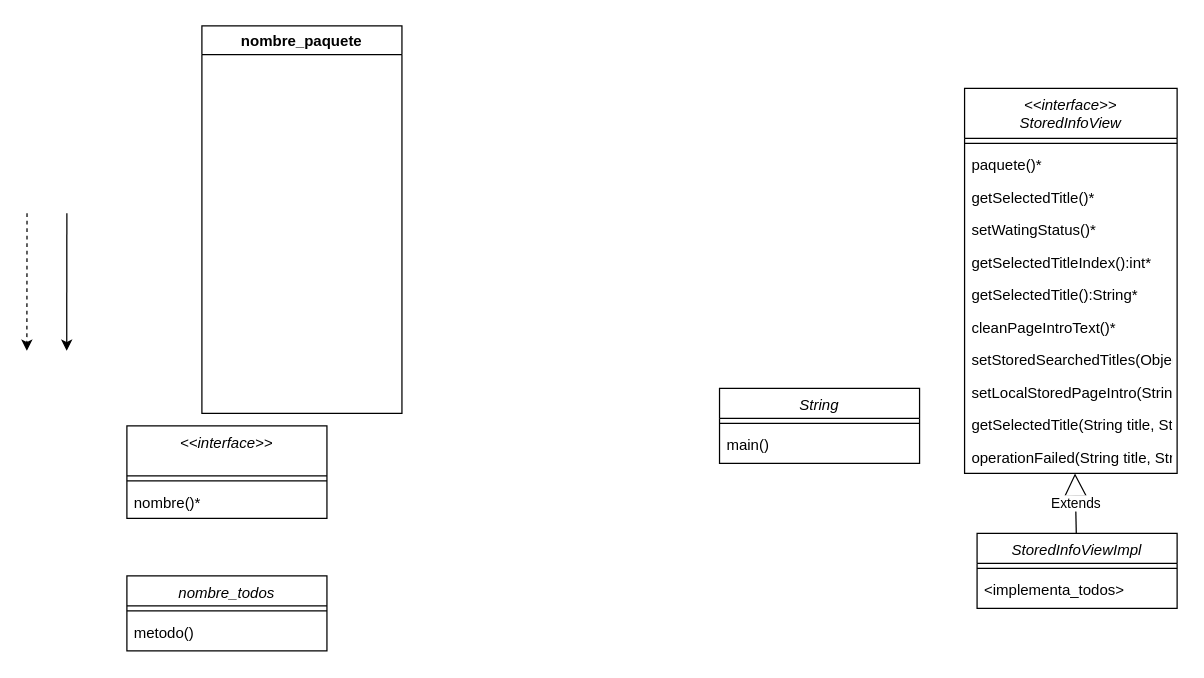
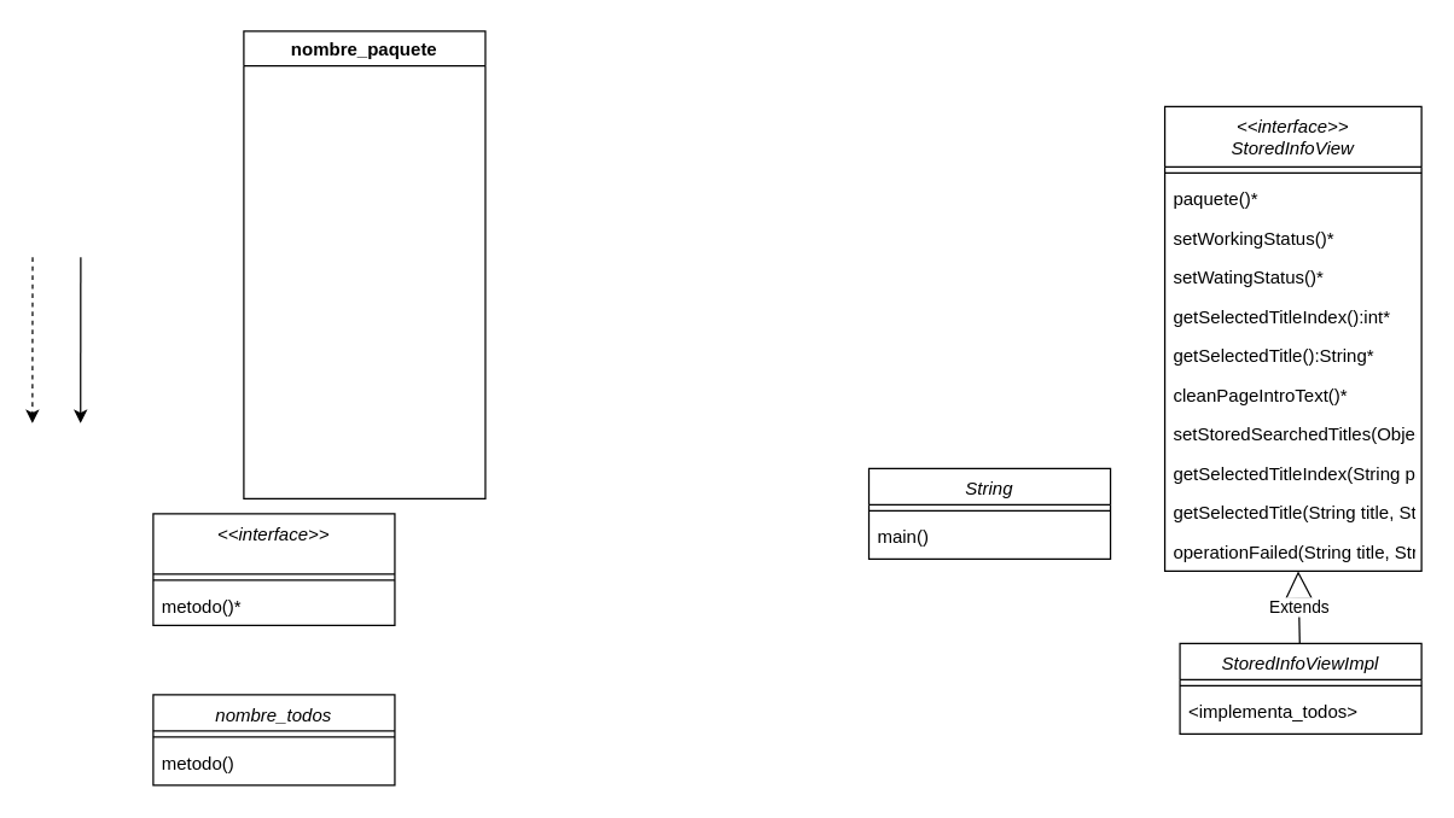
  <mxCell id="0" />
  <mxCell id="1" parent="0" />
  <mxCell id="2" value="nombre_paquete" style="swimlane;fillColor=none;" parent="1" vertex="1"><mxGeometry x="160.99" y="20" width="160" height="310" as="geometry" /></mxCell>
  <mxCell id="3" value="" style="endArrow=classic;html=1;" parent="1" edge="1"><mxGeometry width="50" height="50" relative="1" as="geometry"><mxPoint x="52.99" y="170" as="sourcePoint" /><mxPoint x="52.865" y="280" as="targetPoint" /></mxGeometry></mxCell>
  <mxCell id="4" value="Extends" style="endArrow=block;endSize=16;endFill=0;html=1;" parent="1" edge="1" target="18" source="15"><mxGeometry width="160" relative="1" as="geometry"><mxPoint x="320.99" y="156" as="sourcePoint" /><mxPoint x="320.99" y="266" as="targetPoint" /></mxGeometry></mxCell>
  <mxCell id="5" value="" style="endArrow=classic;html=1;dashed=1;" parent="1" edge="1"><mxGeometry width="50" height="50" relative="1" as="geometry"><mxPoint x="21.12" y="170" as="sourcePoint" /><mxPoint x="20.995" y="280" as="targetPoint" /></mxGeometry></mxCell>
  <mxCell id="6" value="nombre_todos" style="swimlane;fontStyle=2;align=center;verticalAlign=top;childLayout=stackLayout;horizontal=1;startSize=24;horizontalStack=0;resizeParent=1;resizeLast=0;collapsible=1;marginBottom=0;rounded=0;shadow=0;strokeWidth=1;" parent="1" vertex="1"><mxGeometry x="101" y="460" width="160" height="60" as="geometry"><mxRectangle x="120" y="200" width="160" height="26" as="alternateBounds" /></mxGeometry></mxCell>
  <mxCell id="7" value="" style="line;html=1;strokeWidth=1;align=left;verticalAlign=middle;spacingTop=-1;spacingLeft=3;spacingRight=3;rotatable=0;labelPosition=right;points=[];portConstraint=eastwest;" parent="6" vertex="1"><mxGeometry y="24" width="160" height="8" as="geometry" /></mxCell>
  <mxCell id="8" value="metodo()" style="text;align=left;verticalAlign=top;spacingLeft=4;spacingRight=4;overflow=hidden;rotatable=0;points=[[0,0.5],[1,0.5]];portConstraint=eastwest;" parent="6" vertex="1"><mxGeometry y="32" width="160" height="26" as="geometry" /></mxCell>
  <mxCell id="9" value="&lt;&lt;interface&gt;&gt;&#10;" style="swimlane;fontStyle=2;align=center;verticalAlign=top;childLayout=stackLayout;horizontal=1;startSize=40;horizontalStack=0;resizeParent=1;resizeLast=0;collapsible=1;marginBottom=0;rounded=0;shadow=0;strokeWidth=1;" parent="1" vertex="1"><mxGeometry x="101" y="340" width="160" height="74" as="geometry"><mxRectangle x="120" y="200" width="160" height="26" as="alternateBounds" /></mxGeometry></mxCell>
  <mxCell id="10" value="" style="line;html=1;strokeWidth=1;align=left;verticalAlign=middle;spacingTop=-1;spacingLeft=3;spacingRight=3;rotatable=0;labelPosition=right;points=[];portConstraint=eastwest;" parent="9" vertex="1"><mxGeometry y="40" width="160" height="8" as="geometry" /></mxCell>
- <mxCell id="11" value="nombre()*" style="text;align=left;verticalAlign=top;spacingLeft=4;spacingRight=4;overflow=hidden;rotatable=0;points=[[0,0.5],[1,0.5]];portConstraint=eastwest;" parent="9" vertex="1"><mxGeometry y="48" width="160" height="26" as="geometry" /></mxCell>
+ <mxCell id="11" value="metodo()*" style="text;align=left;verticalAlign=top;spacingLeft=4;spacingRight=4;overflow=hidden;rotatable=0;points=[[0,0.5],[1,0.5]];portConstraint=eastwest;" parent="9" vertex="1"><mxGeometry y="48" width="160" height="26" as="geometry" /></mxCell>
  <mxCell id="12" value="String" style="swimlane;fontStyle=2;align=center;verticalAlign=top;childLayout=stackLayout;horizontal=1;startSize=24;horizontalStack=0;resizeParent=1;resizeLast=0;collapsible=1;marginBottom=0;rounded=0;shadow=0;strokeWidth=1;" vertex="1" parent="1"><mxGeometry x="575" y="310" width="160" height="60" as="geometry"><mxRectangle x="120" y="200" width="160" height="26" as="alternateBounds" /></mxGeometry></mxCell>
  <mxCell id="13" value="" style="line;html=1;strokeWidth=1;align=left;verticalAlign=middle;spacingTop=-1;spacingLeft=3;spacingRight=3;rotatable=0;labelPosition=right;points=[];portConstraint=eastwest;" vertex="1" parent="12"><mxGeometry y="24" width="160" height="8" as="geometry" /></mxCell>
  <mxCell id="14" value="main()" style="text;align=left;verticalAlign=top;spacingLeft=4;spacingRight=4;overflow=hidden;rotatable=0;points=[[0,0.5],[1,0.5]];portConstraint=eastwest;" vertex="1" parent="12"><mxGeometry y="32" width="160" height="26" as="geometry" /></mxCell>
  <mxCell id="15" value="StoredInfoViewImpl" style="swimlane;fontStyle=2;align=center;verticalAlign=top;childLayout=stackLayout;horizontal=1;startSize=24;horizontalStack=0;resizeParent=1;resizeLast=0;collapsible=1;marginBottom=0;rounded=0;shadow=0;strokeWidth=1;" vertex="1" parent="1"><mxGeometry x="781" y="426" width="160" height="60" as="geometry"><mxRectangle x="120" y="200" width="160" height="26" as="alternateBounds" /></mxGeometry></mxCell>
  <mxCell id="16" value="" style="line;html=1;strokeWidth=1;align=left;verticalAlign=middle;spacingTop=-1;spacingLeft=3;spacingRight=3;rotatable=0;labelPosition=right;points=[];portConstraint=eastwest;" vertex="1" parent="15"><mxGeometry y="24" width="160" height="8" as="geometry" /></mxCell>
  <mxCell id="17" value="&lt;implementa_todos&gt;" style="text;align=left;verticalAlign=top;spacingLeft=4;spacingRight=4;overflow=hidden;rotatable=0;points=[[0,0.5],[1,0.5]];portConstraint=eastwest;" vertex="1" parent="15"><mxGeometry y="32" width="160" height="26" as="geometry" /></mxCell>
  <mxCell id="18" value="&lt;&lt;interface&gt;&gt;&#10;StoredInfoView" style="swimlane;fontStyle=2;align=center;verticalAlign=top;childLayout=stackLayout;horizontal=1;startSize=40;horizontalStack=0;resizeParent=1;resizeLast=0;collapsible=1;marginBottom=0;rounded=0;shadow=0;strokeWidth=1;" vertex="1" parent="1"><mxGeometry x="771" y="70" width="170" height="308" as="geometry"><mxRectangle x="120" y="200" width="160" height="26" as="alternateBounds" /></mxGeometry></mxCell>
  <mxCell id="19" value="" style="line;html=1;strokeWidth=1;align=left;verticalAlign=middle;spacingTop=-1;spacingLeft=3;spacingRight=3;rotatable=0;labelPosition=right;points=[];portConstraint=eastwest;" vertex="1" parent="18"><mxGeometry y="40" width="170" height="8" as="geometry" /></mxCell>
  <mxCell id="20" value="paquete()*" style="text;align=left;verticalAlign=top;spacingLeft=4;spacingRight=4;overflow=hidden;rotatable=0;points=[[0,0.5],[1,0.5]];portConstraint=eastwest;" vertex="1" parent="18"><mxGeometry y="48" width="170" height="26" as="geometry" /></mxCell>
- <mxCell id="21" value="getSelectedTitle()*" style="text;align=left;verticalAlign=top;spacingLeft=4;spacingRight=4;overflow=hidden;rotatable=0;points=[[0,0.5],[1,0.5]];portConstraint=eastwest;" vertex="1" parent="18"><mxGeometry y="74" width="170" height="26" as="geometry" /></mxCell>
+ <mxCell id="21" value="setWorkingStatus()*" style="text;align=left;verticalAlign=top;spacingLeft=4;spacingRight=4;overflow=hidden;rotatable=0;points=[[0,0.5],[1,0.5]];portConstraint=eastwest;" vertex="1" parent="18"><mxGeometry y="74" width="170" height="26" as="geometry" /></mxCell>
  <mxCell id="22" value="setWatingStatus()*" style="text;align=left;verticalAlign=top;spacingLeft=4;spacingRight=4;overflow=hidden;rotatable=0;points=[[0,0.5],[1,0.5]];portConstraint=eastwest;" vertex="1" parent="18"><mxGeometry y="100" width="170" height="26" as="geometry" /></mxCell>
  <mxCell id="23" value="getSelectedTitleIndex():int*" style="text;align=left;verticalAlign=top;spacingLeft=4;spacingRight=4;overflow=hidden;rotatable=0;points=[[0,0.5],[1,0.5]];portConstraint=eastwest;" vertex="1" parent="18"><mxGeometry y="126" width="170" height="26" as="geometry" /></mxCell>
  <mxCell id="24" value="getSelectedTitle():String*" style="text;align=left;verticalAlign=top;spacingLeft=4;spacingRight=4;overflow=hidden;rotatable=0;points=[[0,0.5],[1,0.5]];portConstraint=eastwest;" vertex="1" parent="18"><mxGeometry y="152" width="170" height="26" as="geometry" /></mxCell>
  <mxCell id="25" value="cleanPageIntroText()*" style="text;align=left;verticalAlign=top;spacingLeft=4;spacingRight=4;overflow=hidden;rotatable=0;points=[[0,0.5],[1,0.5]];portConstraint=eastwest;" vertex="1" parent="18"><mxGeometry y="178" width="170" height="26" as="geometry" /></mxCell>
  <mxCell id="26" value="setStoredSearchedTitles(Object[] storedTitles)*" style="text;align=left;verticalAlign=top;spacingLeft=4;spacingRight=4;overflow=hidden;rotatable=0;points=[[0,0.5],[1,0.5]];portConstraint=eastwest;" vertex="1" parent="18"><mxGeometry y="204" width="170" height="26" as="geometry" /></mxCell>
- <mxCell id="27" value="setLocalStoredPageIntro(String pageIntro)*" style="text;align=left;verticalAlign=top;spacingLeft=4;spacingRight=4;overflow=hidden;rotatable=0;points=[[0,0.5],[1,0.5]];portConstraint=eastwest;" vertex="1" parent="18"><mxGeometry y="230" width="170" height="26" as="geometry" /></mxCell>
+ <mxCell id="27" value="getSelectedTitleIndex(String pageIntro)*" style="text;align=left;verticalAlign=top;spacingLeft=4;spacingRight=4;overflow=hidden;rotatable=0;points=[[0,0.5],[1,0.5]];portConstraint=eastwest;" vertex="1" parent="18"><mxGeometry y="230" width="170" height="26" as="geometry" /></mxCell>
  <mxCell id="28" value="getSelectedTitle(String title, String message)*" style="text;align=left;verticalAlign=top;spacingLeft=4;spacingRight=4;overflow=hidden;rotatable=0;points=[[0,0.5],[1,0.5]];portConstraint=eastwest;" vertex="1" parent="18"><mxGeometry y="256" width="170" height="26" as="geometry" /></mxCell>
  <mxCell id="29" value="operationFailed(String title, String message)*" style="text;align=left;verticalAlign=top;spacingLeft=4;spacingRight=4;overflow=hidden;rotatable=0;points=[[0,0.5],[1,0.5]];portConstraint=eastwest;" vertex="1" parent="18"><mxGeometry y="282" width="170" height="26" as="geometry" /></mxCell>
